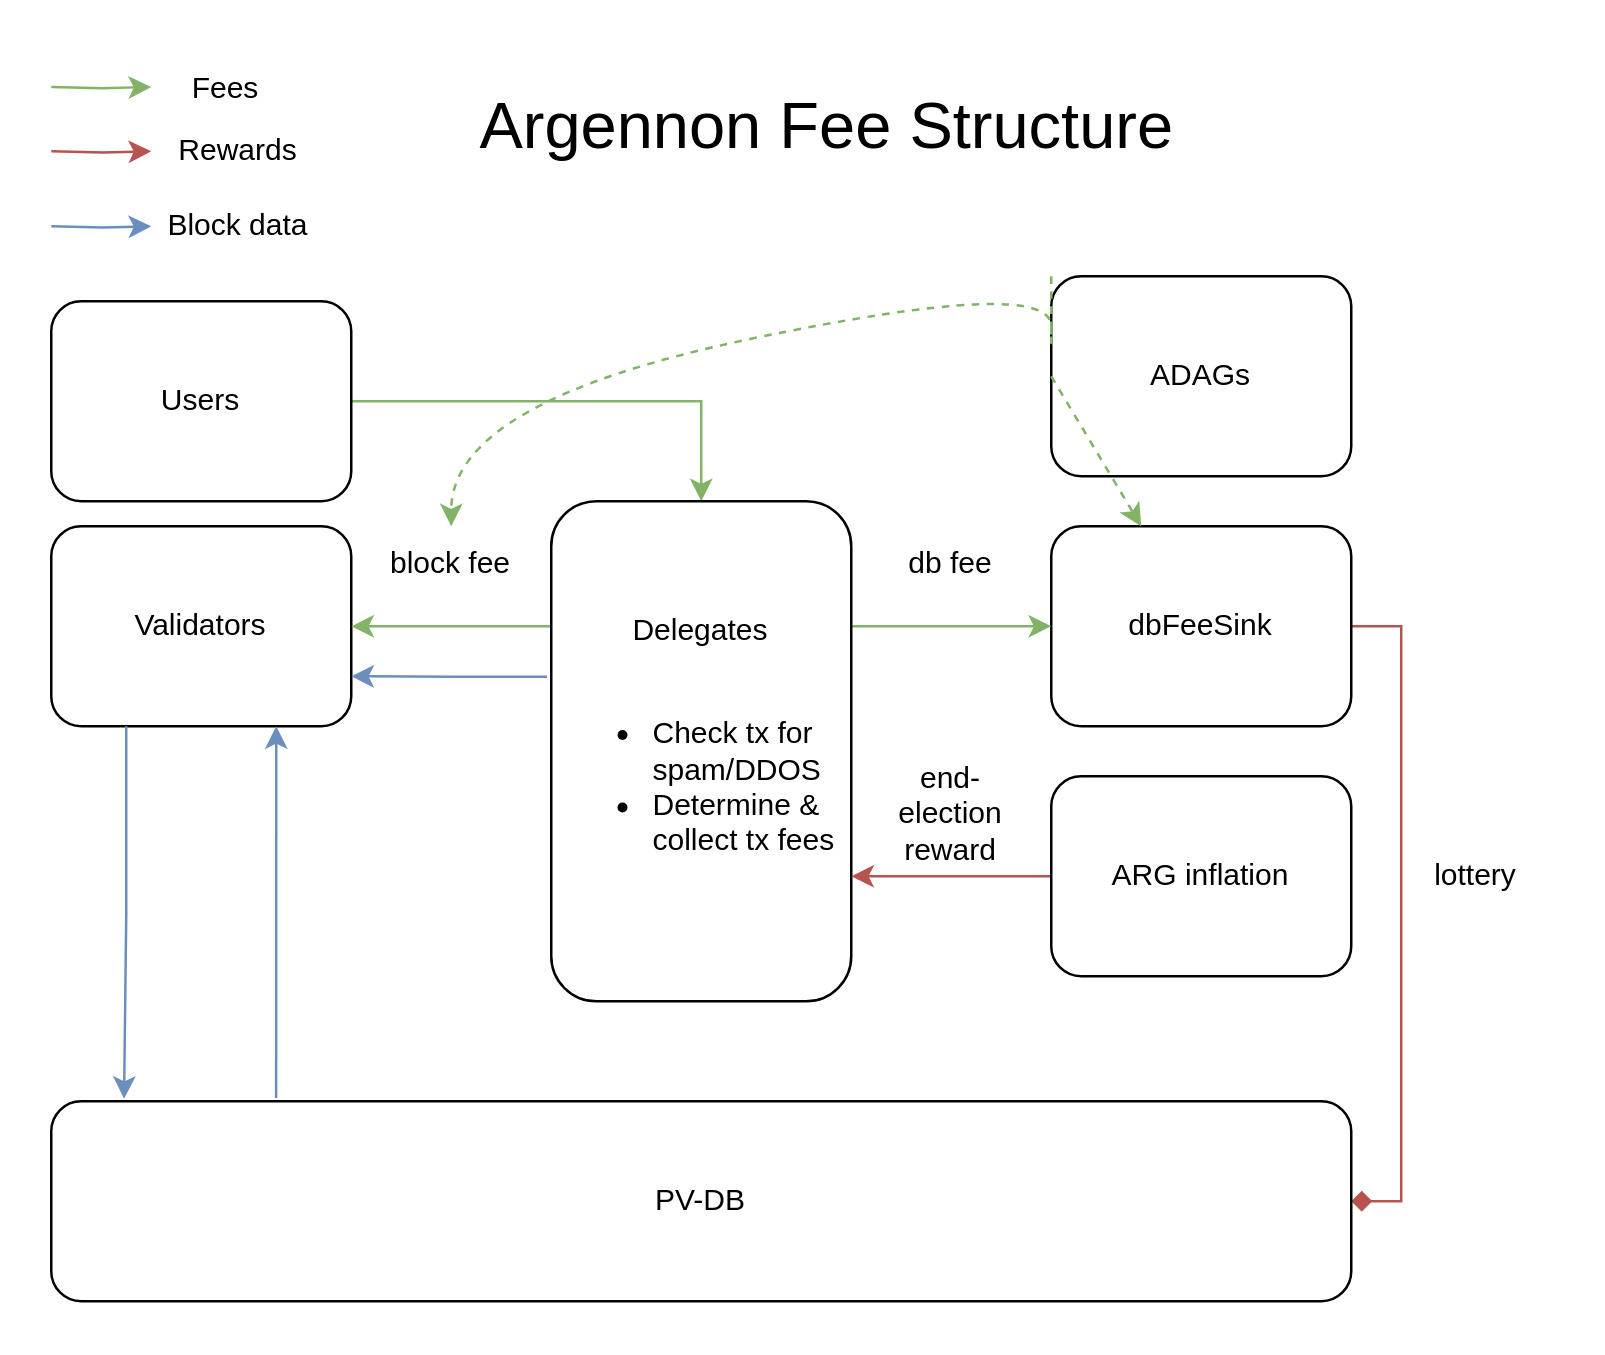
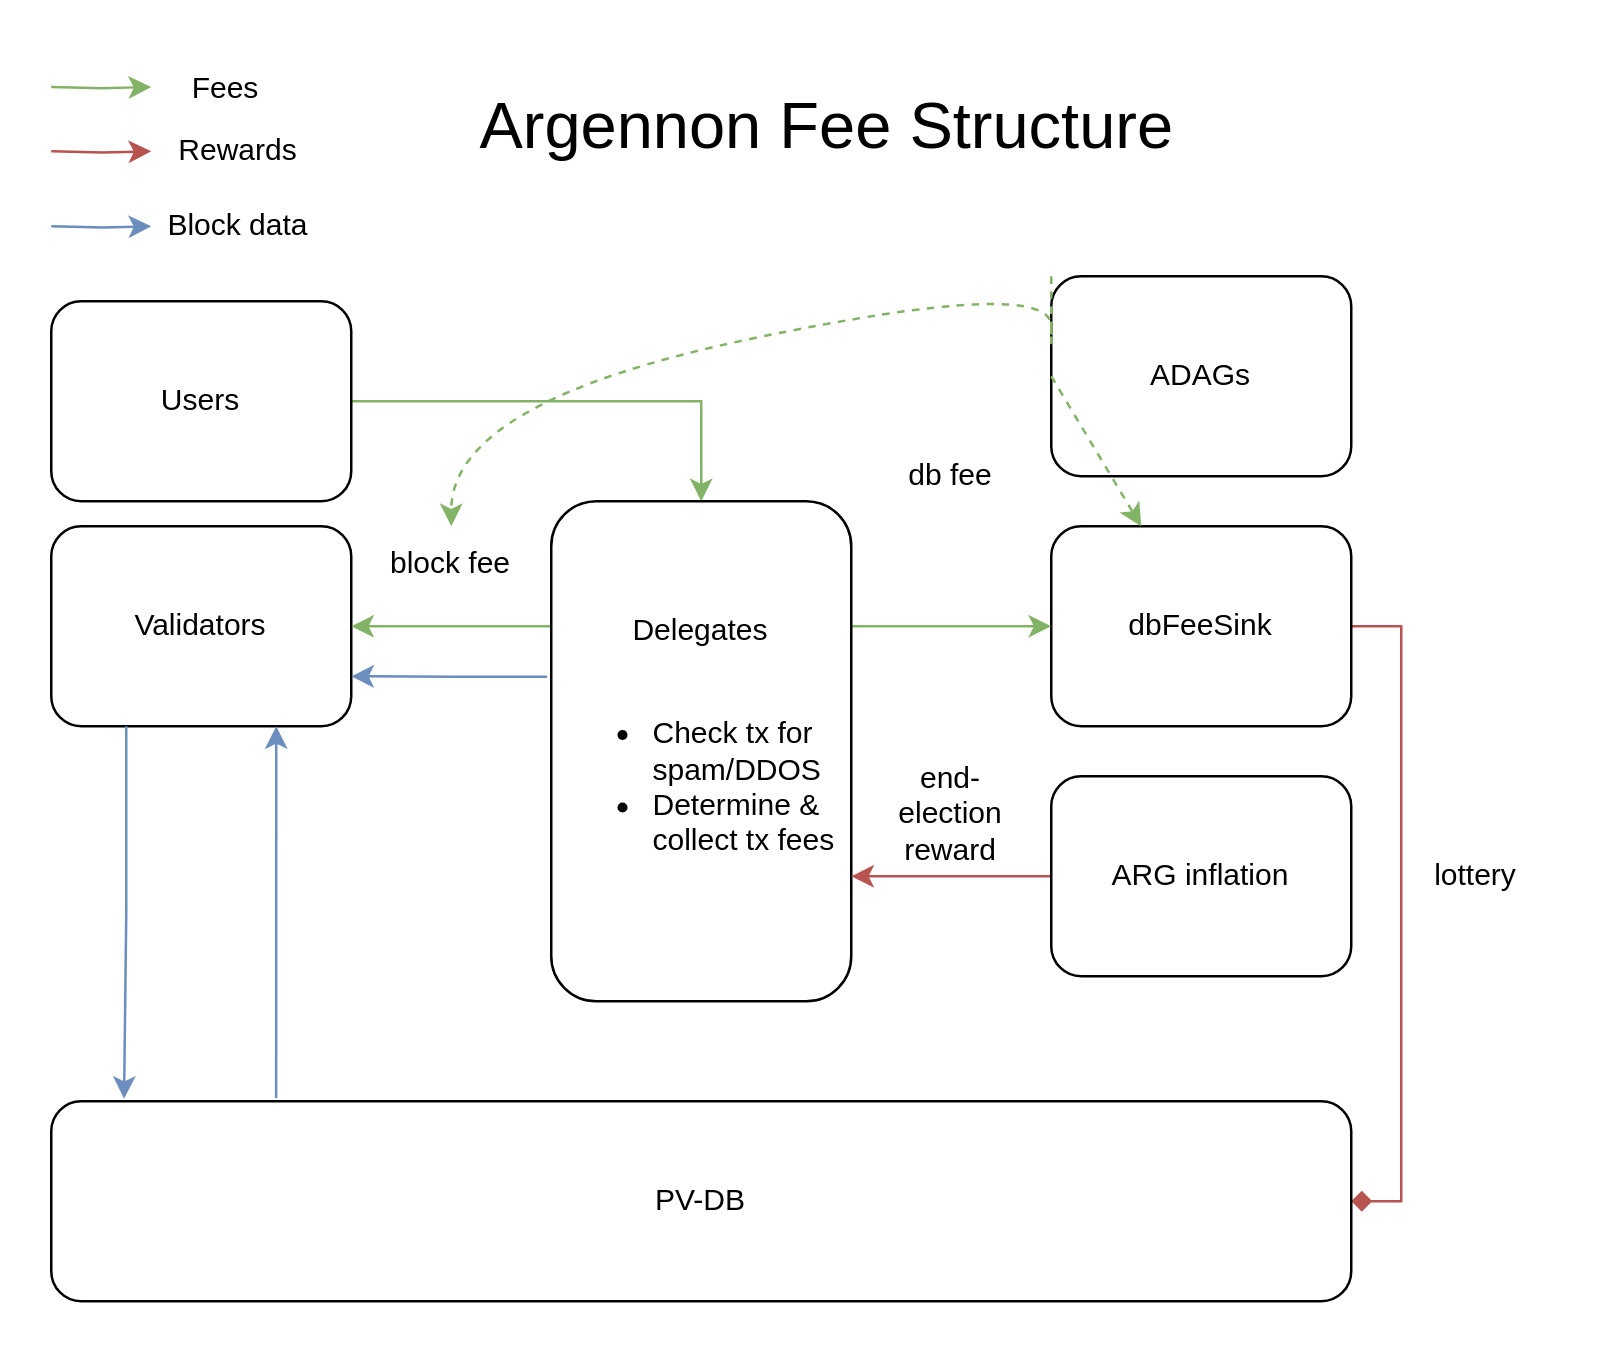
  <mxCell id="0" />
  <mxCell id="1" parent="0" />
  <mxCell id="2" style="edgeStyle=orthogonalEdgeStyle;rounded=0;orthogonalLoop=1;jettySize=auto;html=1;entryX=1;entryY=0.5;entryDx=0;entryDy=0;fillColor=#f8cecc;strokeColor=#b85450;endArrow=diamond;" parent="1" source="3" target="7" edge="1"><mxGeometry relative="1" as="geometry"><Array as="points"><mxPoint x="560" y="250" /><mxPoint x="560" y="480" /></Array></mxGeometry></mxCell>
  <mxCell id="3" value="dbFeeSink" style="rounded=1;whiteSpace=wrap;html=1;" parent="1" vertex="1"><mxGeometry x="420" y="210" width="120" height="80" as="geometry" /></mxCell>
  <mxCell id="4" style="edgeStyle=orthogonalEdgeStyle;rounded=0;orthogonalLoop=1;jettySize=auto;html=1;exitX=1;exitY=0.5;exitDx=0;exitDy=0;entryX=0.5;entryY=0;entryDx=0;entryDy=0;fillColor=#d5e8d4;strokeColor=#82b366;" parent="1" source="5" target="11" edge="1"><mxGeometry relative="1" as="geometry" /></mxCell>
  <mxCell id="5" value="Users" style="rounded=1;whiteSpace=wrap;html=1;" parent="1" vertex="1"><mxGeometry x="20" y="120" width="120" height="80" as="geometry" /></mxCell>
  <mxCell id="6" value="ADAGs" style="rounded=1;whiteSpace=wrap;html=1;" parent="1" vertex="1"><mxGeometry x="420" y="110" width="120" height="80" as="geometry" /></mxCell>
  <mxCell id="7" value="PV-DB" style="rounded=1;whiteSpace=wrap;html=1;" parent="1" vertex="1"><mxGeometry x="20" y="440" width="520" height="80" as="geometry" /></mxCell>
  <mxCell id="8" value="Validators" style="rounded=1;whiteSpace=wrap;html=1;" parent="1" vertex="1"><mxGeometry x="20" y="210" width="120" height="80" as="geometry" /></mxCell>
  <mxCell id="9" style="edgeStyle=orthogonalEdgeStyle;rounded=0;orthogonalLoop=1;jettySize=auto;html=1;exitX=1;exitY=0.25;exitDx=0;exitDy=0;entryX=0;entryY=0.5;entryDx=0;entryDy=0;fillColor=#d5e8d4;strokeColor=#82b366;" parent="1" source="11" target="3" edge="1"><mxGeometry relative="1" as="geometry" /></mxCell>
  <mxCell id="10" style="edgeStyle=orthogonalEdgeStyle;rounded=0;orthogonalLoop=1;jettySize=auto;html=1;exitX=0;exitY=0.25;exitDx=0;exitDy=0;entryX=1;entryY=0.5;entryDx=0;entryDy=0;fillColor=#d5e8d4;strokeColor=#82b366;" parent="1" source="11" target="8" edge="1"><mxGeometry relative="1" as="geometry" /></mxCell>
  <mxCell id="11" value="Delegates&lt;br&gt;&lt;br&gt;&lt;ul&gt;&lt;li style=&quot;text-align: left;&quot;&gt;Check tx for spam/DDOS&lt;/li&gt;&lt;li style=&quot;text-align: left;&quot;&gt;Determine &amp;amp; collect tx fees&lt;/li&gt;&lt;/ul&gt;" style="rounded=1;whiteSpace=wrap;html=1;align=center;" parent="1" vertex="1"><mxGeometry x="220" y="200" width="120" height="200" as="geometry" /></mxCell>
- <mxCell id="12" value="db fee" style="text;html=1;strokeColor=none;fillColor=none;align=center;verticalAlign=middle;whiteSpace=wrap;rounded=0;" parent="1" vertex="1"><mxGeometry x="350" y="210" width="60" height="30" as="geometry" /></mxCell>
+ <mxCell id="12" value="db fee" style="text;html=1;strokeColor=none;fillColor=none;align=center;verticalAlign=middle;whiteSpace=wrap;rounded=0;" parent="1" vertex="1"><mxGeometry x="350" y="175" width="60" height="30" as="geometry" /></mxCell>
  <mxCell id="13" value="block fee" style="text;html=1;strokeColor=none;fillColor=none;align=center;verticalAlign=middle;whiteSpace=wrap;rounded=0;" parent="1" vertex="1"><mxGeometry x="150" y="210" width="60" height="30" as="geometry" /></mxCell>
  <mxCell id="14" value="" style="endArrow=classic;html=1;rounded=0;dashed=1;fillColor=#d5e8d4;strokeColor=#82b366;exitX=0;exitY=0.5;exitDx=0;exitDy=0;" parent="1" source="6" target="3" edge="1"><mxGeometry width="50" height="50" relative="1" as="geometry"><mxPoint x="420" y="110" as="sourcePoint" /><mxPoint x="190" y="220" as="targetPoint" /></mxGeometry></mxCell>
  <mxCell id="15" value="" style="curved=1;endArrow=classic;html=1;rounded=0;entryX=0.5;entryY=0;entryDx=0;entryDy=0;dashed=1;fillColor=#d5e8d4;strokeColor=#82b366;" parent="1" target="13" edge="1"><mxGeometry width="50" height="50" relative="1" as="geometry"><mxPoint x="420" y="110" as="sourcePoint" /><mxPoint x="380" y="100" as="targetPoint" /><Array as="points"><mxPoint x="420" y="150" /><mxPoint x="420" y="110" /><mxPoint x="180" y="160" /></Array></mxGeometry></mxCell>
  <mxCell id="16" style="edgeStyle=orthogonalEdgeStyle;rounded=0;orthogonalLoop=1;jettySize=auto;html=1;exitX=0;exitY=0.5;exitDx=0;exitDy=0;entryX=1;entryY=0.75;entryDx=0;entryDy=0;fillColor=#f8cecc;strokeColor=#b85450;" parent="1" source="17" target="11" edge="1"><mxGeometry relative="1" as="geometry" /></mxCell>
  <mxCell id="17" value="ARG inflation" style="rounded=1;whiteSpace=wrap;html=1;" parent="1" vertex="1"><mxGeometry x="420" y="310" width="120" height="80" as="geometry" /></mxCell>
  <mxCell id="18" value="end-election reward" style="text;html=1;strokeColor=none;fillColor=none;align=center;verticalAlign=middle;whiteSpace=wrap;rounded=0;" parent="1" vertex="1"><mxGeometry x="350" y="310" width="60" height="30" as="geometry" /></mxCell>
  <mxCell id="19" value="lottery" style="text;html=1;strokeColor=none;fillColor=none;align=center;verticalAlign=middle;whiteSpace=wrap;rounded=0;" parent="1" vertex="1"><mxGeometry x="560" y="335" width="60" height="30" as="geometry" /></mxCell>
  <mxCell id="20" style="edgeStyle=orthogonalEdgeStyle;rounded=0;orthogonalLoop=1;jettySize=auto;html=1;exitX=1;exitY=0.5;exitDx=0;exitDy=0;fillColor=#d5e8d4;strokeColor=#82b366;" parent="1" edge="1"><mxGeometry relative="1" as="geometry"><mxPoint x="20" y="34.29" as="sourcePoint" /><mxPoint x="60" y="34.29" as="targetPoint" /></mxGeometry></mxCell>
  <mxCell id="21" style="edgeStyle=orthogonalEdgeStyle;rounded=0;orthogonalLoop=1;jettySize=auto;html=1;exitX=1;exitY=0.5;exitDx=0;exitDy=0;fillColor=#f8cecc;strokeColor=#b85450;" parent="1" edge="1"><mxGeometry relative="1" as="geometry"><mxPoint x="20" y="60" as="sourcePoint" /><mxPoint x="60" y="60" as="targetPoint" /></mxGeometry></mxCell>
  <mxCell id="22" value="Fees" style="text;html=1;strokeColor=none;fillColor=none;align=center;verticalAlign=middle;whiteSpace=wrap;rounded=0;" parent="1" vertex="1"><mxGeometry x="60" y="20" width="60" height="30" as="geometry" /></mxCell>
  <mxCell id="23" value="Rewards" style="text;html=1;strokeColor=none;fillColor=none;align=center;verticalAlign=middle;whiteSpace=wrap;rounded=0;" parent="1" vertex="1"><mxGeometry x="60" y="40" width="70" height="40" as="geometry" /></mxCell>
  <mxCell id="24" style="edgeStyle=orthogonalEdgeStyle;rounded=0;orthogonalLoop=1;jettySize=auto;html=1;exitX=1;exitY=0.5;exitDx=0;exitDy=0;fillColor=#dae8fc;strokeColor=#6c8ebf;" parent="1" edge="1"><mxGeometry relative="1" as="geometry"><mxPoint x="20" y="90" as="sourcePoint" /><mxPoint x="60" y="90" as="targetPoint" /></mxGeometry></mxCell>
  <mxCell id="25" value="Block data" style="text;html=1;strokeColor=none;fillColor=none;align=center;verticalAlign=middle;whiteSpace=wrap;rounded=0;" parent="1" vertex="1"><mxGeometry x="60" y="70" width="70" height="40" as="geometry" /></mxCell>
  <mxCell id="26" style="edgeStyle=orthogonalEdgeStyle;rounded=0;orthogonalLoop=1;jettySize=auto;html=1;exitX=0.173;exitY=-0.016;exitDx=0;exitDy=0;fillColor=#dae8fc;strokeColor=#6c8ebf;exitPerimeter=0;entryX=0.75;entryY=1;entryDx=0;entryDy=0;" parent="1" source="7" target="8" edge="1"><mxGeometry relative="1" as="geometry"><mxPoint x="60" y="300" as="sourcePoint" /><mxPoint x="90" y="300" as="targetPoint" /></mxGeometry></mxCell>
  <mxCell id="27" style="edgeStyle=orthogonalEdgeStyle;rounded=0;orthogonalLoop=1;jettySize=auto;html=1;exitX=-0.014;exitY=0.351;exitDx=0;exitDy=0;fillColor=#dae8fc;strokeColor=#6c8ebf;exitPerimeter=0;entryX=1;entryY=0.75;entryDx=0;entryDy=0;" parent="1" source="11" target="8" edge="1"><mxGeometry relative="1" as="geometry"><mxPoint x="170" y="424.36" as="sourcePoint" /><mxPoint x="170" y="270" as="targetPoint" /><Array as="points" /></mxGeometry></mxCell>
  <mxCell id="28" value="&lt;font style=&quot;font-size: 26px;&quot;&gt;Argennon Fee Structure&lt;/font&gt;" style="text;html=1;align=center;verticalAlign=middle;resizable=0;points=[];autosize=1;strokeColor=none;fillColor=none;fontSize=13;" parent="1" vertex="1"><mxGeometry x="180" y="30" width="300" height="40" as="geometry" /></mxCell>
  <mxCell id="29" style="edgeStyle=orthogonalEdgeStyle;rounded=0;orthogonalLoop=1;jettySize=auto;html=1;exitX=0.25;exitY=1;exitDx=0;exitDy=0;fillColor=#dae8fc;strokeColor=#6c8ebf;entryX=0.056;entryY=-0.012;entryDx=0;entryDy=0;entryPerimeter=0;" edge="1" parent="1" source="8" target="7"><mxGeometry relative="1" as="geometry"><mxPoint x="119.96" y="448.72" as="sourcePoint" /><mxPoint x="50" y="400" as="targetPoint" /></mxGeometry></mxCell>
